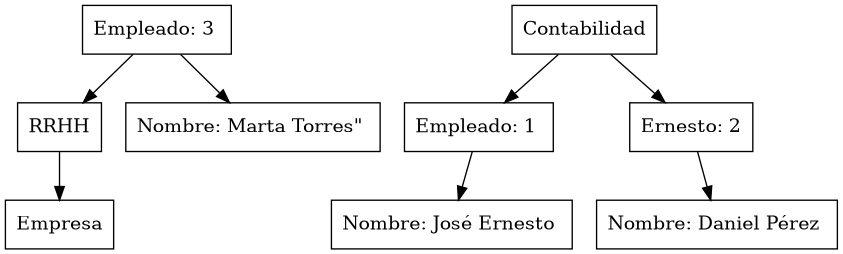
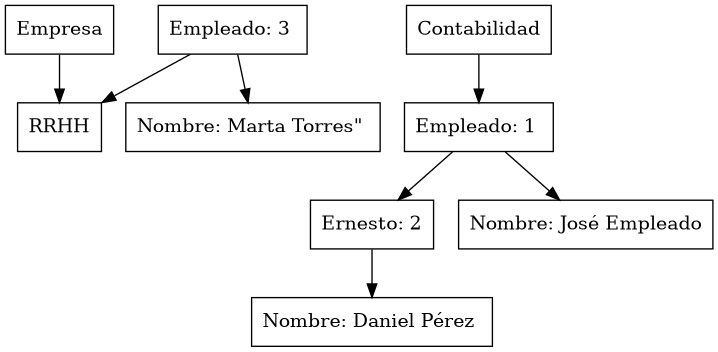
  digraph {
    node [shape=box]
    n1 [label=Empresa]
    n2 [label=RRHH]
    n3 [label=Contabilidad]
    n4 [label="Empleado: 1 "]
    n5 [label="Ernesto: 2"]
-   n6 [label="Nombre: José Ernesto "]
+   n6 [label="Nombre: José Empleado"]
    n7 [label="Nombre: Daniel Pérez "]
    n8 [label="Empleado: 3 "]
    n9 [label="Nombre: Marta Torres\" "]
-   n2 -> n1
+   n1 -> n2
    n3 -> n4
-   n3 -> n5
+   n4 -> n5
    n4 -> n6
    n5 -> n7
    n8 -> n2
    n8 -> n9
  }
